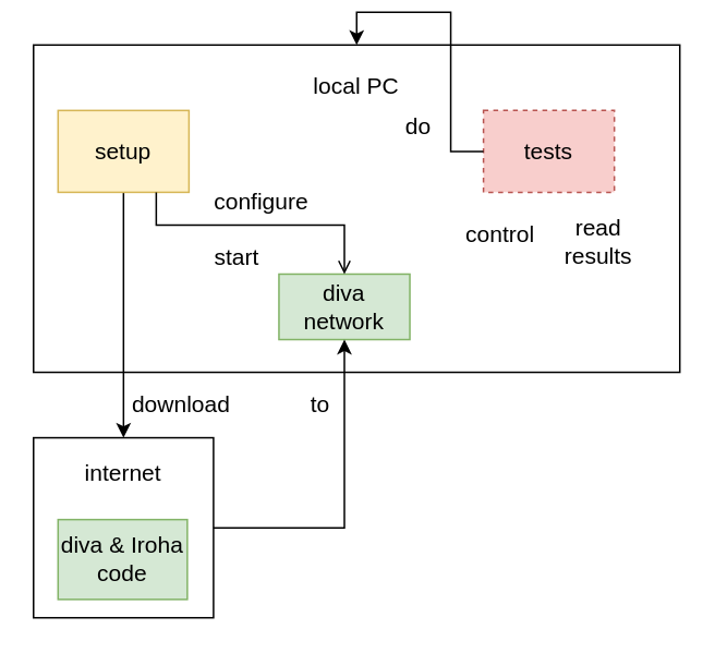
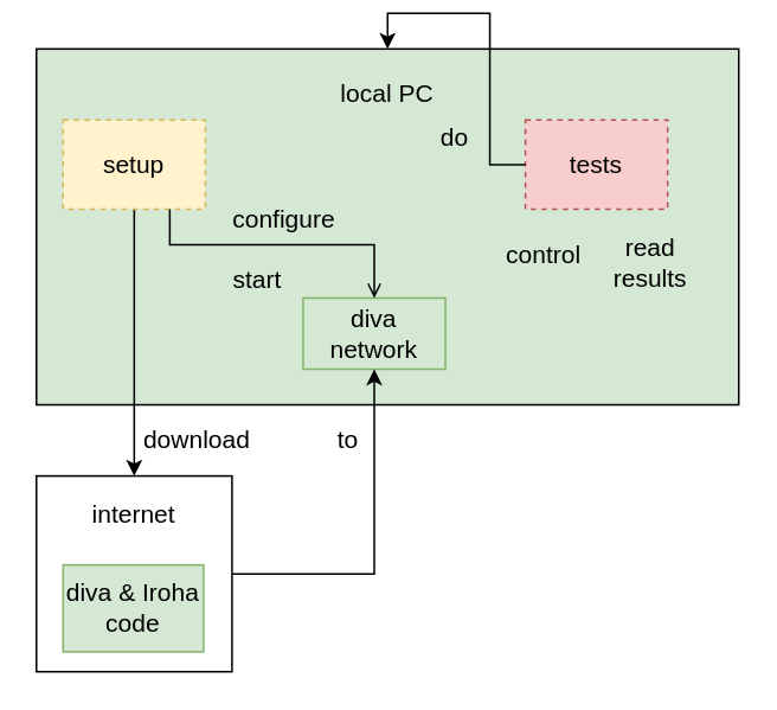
  <mxCell id="0" />
  <mxCell id="1" parent="0" />
- <mxCell id="2" value="local PC&lt;br style=&quot;font-size: 14px&quot;&gt;&lt;br&gt;&lt;br&gt;&lt;br style=&quot;font-size: 14px&quot;&gt;&lt;br style=&quot;font-size: 14px&quot;&gt;&lt;br style=&quot;font-size: 14px&quot;&gt;&lt;br style=&quot;font-size: 14px&quot;&gt;&lt;br style=&quot;font-size: 14px&quot;&gt;&lt;br style=&quot;font-size: 14px&quot;&gt;&lt;br style=&quot;font-size: 14px&quot;&gt;" style="rounded=0;whiteSpace=wrap;html=1;fontSize=14;" parent="1" vertex="1"><mxGeometry x="20" y="20" width="395" height="200" as="geometry" /></mxCell>
+ <mxCell id="2" value="local PC&lt;br style=&quot;font-size: 14px&quot;&gt;&lt;br&gt;&lt;br&gt;&lt;br style=&quot;font-size: 14px&quot;&gt;&lt;br style=&quot;font-size: 14px&quot;&gt;&lt;br style=&quot;font-size: 14px&quot;&gt;&lt;br style=&quot;font-size: 14px&quot;&gt;&lt;br style=&quot;font-size: 14px&quot;&gt;&lt;br style=&quot;font-size: 14px&quot;&gt;&lt;br style=&quot;font-size: 14px&quot;&gt;" style="rounded=0;whiteSpace=wrap;html=1;fontSize=14;fillColor=#d5e8d4;" parent="1" vertex="1"><mxGeometry x="20" y="20" width="395" height="200" as="geometry" /></mxCell>
  <mxCell id="3" style="edgeStyle=orthogonalEdgeStyle;rounded=0;orthogonalLoop=1;jettySize=auto;html=1;exitX=0.5;exitY=1;exitDx=0;exitDy=0;entryX=0.5;entryY=0;entryDx=0;entryDy=0;endArrow=classic;endFill=1;" parent="1" source="4" target="8" edge="1"><mxGeometry relative="1" as="geometry"><Array as="points"><mxPoint x="75" y="140" /><mxPoint x="75" y="140" /></Array></mxGeometry></mxCell>
- <mxCell id="4" value="setup" style="rounded=0;whiteSpace=wrap;html=1;fillColor=#fff2cc;strokeColor=#d6b656;fontSize=14;" parent="1" vertex="1"><mxGeometry x="35" y="60" width="80" height="50" as="geometry" /></mxCell>
+ <mxCell id="4" value="setup" style="rounded=0;whiteSpace=wrap;html=1;fillColor=#fff2cc;strokeColor=#d6b656;fontSize=14;dashed=1;" parent="1" vertex="1"><mxGeometry x="35" y="60" width="80" height="50" as="geometry" /></mxCell>
  <mxCell id="5" value="tests" style="rounded=0;whiteSpace=wrap;html=1;fillColor=#f8cecc;strokeColor=#b85450;fontSize=14;dashed=1;" parent="1" vertex="1"><mxGeometry x="295" y="60" width="80" height="50" as="geometry" /></mxCell>
  <mxCell id="6" value="read &lt;br style=&quot;font-size: 14px&quot;&gt;results" style="text;html=1;align=center;verticalAlign=middle;resizable=0;points=[];autosize=1;rotation=0;fontSize=14;" parent="1" vertex="1"><mxGeometry x="335" y="120" width="60" height="40" as="geometry" /></mxCell>
  <mxCell id="7" value="diva network" style="rounded=0;whiteSpace=wrap;html=1;fillColor=#d5e8d4;strokeColor=#82b366;fontSize=14;" parent="1" vertex="1"><mxGeometry x="170" y="160" width="80" height="40" as="geometry" /></mxCell>
  <mxCell id="8" value="internet&lt;br style=&quot;font-size: 14px;&quot;&gt;&lt;br style=&quot;font-size: 14px;&quot;&gt;&lt;br style=&quot;font-size: 14px;&quot;&gt;&lt;br style=&quot;font-size: 14px;&quot;&gt;&lt;br style=&quot;font-size: 14px;&quot;&gt;" style="rounded=0;whiteSpace=wrap;html=1;fontSize=14;" parent="1" vertex="1"><mxGeometry x="20" y="260" width="110" height="110" as="geometry" /></mxCell>
  <mxCell id="9" value="diva &amp;amp; Iroha code" style="rounded=0;whiteSpace=wrap;html=1;fillColor=#d5e8d4;strokeColor=#82b366;fontSize=14;" parent="1" vertex="1"><mxGeometry x="35" y="310" width="79" height="48.79" as="geometry" /></mxCell>
  <mxCell id="10" style="edgeStyle=orthogonalEdgeStyle;rounded=0;orthogonalLoop=1;jettySize=auto;html=1;exitX=0.75;exitY=1;exitDx=0;exitDy=0;endArrow=open;endFill=1;entryX=0.5;entryY=0;entryDx=0;entryDy=0;" parent="1" source="4" target="7" edge="1"><mxGeometry relative="1" as="geometry"><mxPoint x="125" y="95" as="sourcePoint" /><mxPoint x="210" y="140" as="targetPoint" /><Array as="points"><mxPoint x="95" y="130" /><mxPoint x="210" y="130" /></Array></mxGeometry></mxCell>
  <mxCell id="11" style="edgeStyle=orthogonalEdgeStyle;rounded=0;orthogonalLoop=1;jettySize=auto;html=1;exitX=0;exitY=0.5;exitDx=0;exitDy=0;" parent="1" source="5" target="2" edge="1"><mxGeometry x="315" y="120" as="geometry"><mxPoint x="195" y="85" as="sourcePoint" /><mxPoint x="285" y="95" as="targetPoint" /></mxGeometry></mxCell>
  <mxCell id="12" value="control" style="text;html=1;align=center;verticalAlign=middle;resizable=0;points=[];autosize=1;rotation=0;fontSize=14;" parent="1" vertex="1"><mxGeometry x="275" y="125.61" width="60" height="20" as="geometry" /></mxCell>
  <mxCell id="13" style="edgeStyle=orthogonalEdgeStyle;rounded=0;orthogonalLoop=1;jettySize=auto;html=1;exitX=1;exitY=0.5;exitDx=0;exitDy=0;entryX=0.5;entryY=1;entryDx=0;entryDy=0;endArrow=classic;endFill=1;" edge="1" parent="1" source="8" target="7"><mxGeometry relative="1" as="geometry"><Array as="points"><mxPoint x="210" y="315" /></Array><mxPoint x="45" y="95" as="sourcePoint" /><mxPoint x="-80" y="165" as="targetPoint" /></mxGeometry></mxCell>
  <mxCell id="14" value="configure" style="text;html=1;align=center;verticalAlign=middle;resizable=0;points=[];autosize=1;fontSize=14;" vertex="1" parent="1"><mxGeometry x="124" y="105.61" width="70" height="20" as="geometry" /></mxCell>
  <mxCell id="15" value="do" style="text;html=1;align=center;verticalAlign=middle;resizable=0;points=[];autosize=1;rotation=0;fontSize=14;" vertex="1" parent="1"><mxGeometry x="240" y="60" width="30" height="20" as="geometry" /></mxCell>
  <mxCell id="16" value="download" style="text;html=1;align=center;verticalAlign=middle;resizable=0;points=[];autosize=1;fontSize=14;" vertex="1" parent="1"><mxGeometry x="70" y="230" width="80" height="20" as="geometry" /></mxCell>
  <mxCell id="17" value="to" style="text;html=1;align=center;verticalAlign=middle;resizable=0;points=[];autosize=1;fontSize=14;" vertex="1" parent="1"><mxGeometry x="180" y="230" width="30" height="20" as="geometry" /></mxCell>
  <mxCell id="18" value="start" style="text;html=1;align=center;verticalAlign=middle;resizable=0;points=[];autosize=1;fontSize=14;" vertex="1" parent="1"><mxGeometry x="124" y="140" width="40" height="20" as="geometry" /></mxCell>
